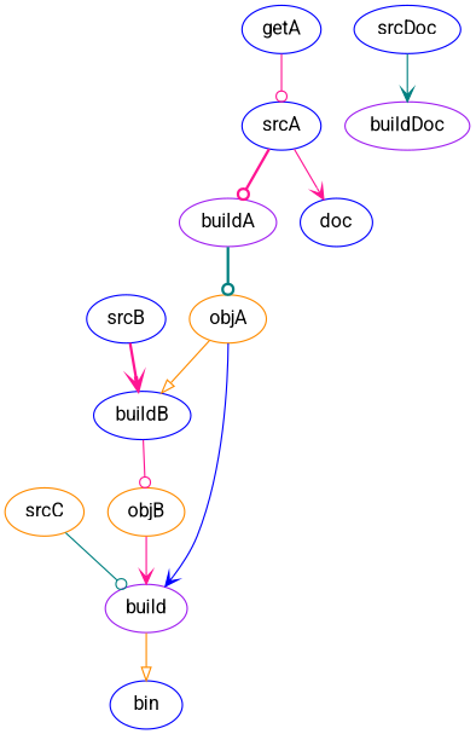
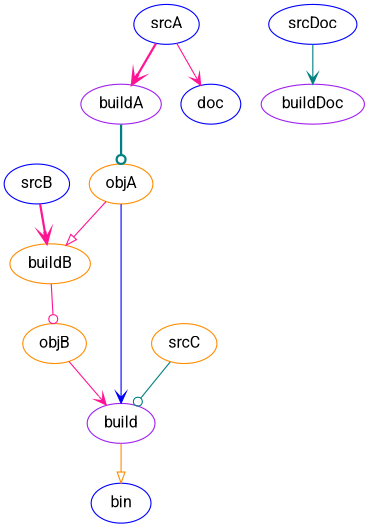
  strict digraph {
    fontname=Roboto
    node [color=blue fontname=Roboto type=JOB]
    edge [arrowhead=vee color=deeppink fontname=Roboto style=solid]
    n1 [label=srcA type=SRC]
    n2 [color=purple label=buildA]
    n3 [label=doc type=OBJ]
    n4 [color=darkorange label=objA type=OBJ]
    n5 [label=srcB type=SRC]
-   n6 [label=buildB]
+   n6 [color=darkorange label=buildB]
    n7 [color=darkorange label=objB type=OBJ]
    n8 [color=darkorange label=srcC type=SRC]
    n9 [color=purple label=build]
    n10 [label=bin type=OBJ]
    n11 [label=srcDoc type=SRC]
    n12 [color=purple label=buildDoc]
-   n13 [label=getA]
-   n1 -> n2 [arrowhead=odot style=bold]
+   n1 -> n2 [style=bold]
    n1 -> n3
    n2 -> n4 [arrowhead=odot color=teal style=bold]
-   n4 -> n6 [arrowhead=onormal color=darkorange]
+   n4 -> n6 [arrowhead=onormal]
    n4 -> n9 [color=blue]
    n5 -> n6 [style=bold]
    n6 -> n7 [arrowhead=odot]
    n7 -> n9
    n8 -> n9 [arrowhead=odot color=teal]
    n9 -> n10 [arrowhead=onormal color=darkorange]
    n11 -> n12 [color=teal]
-   n13 -> n1 [arrowhead=odot]
  }
